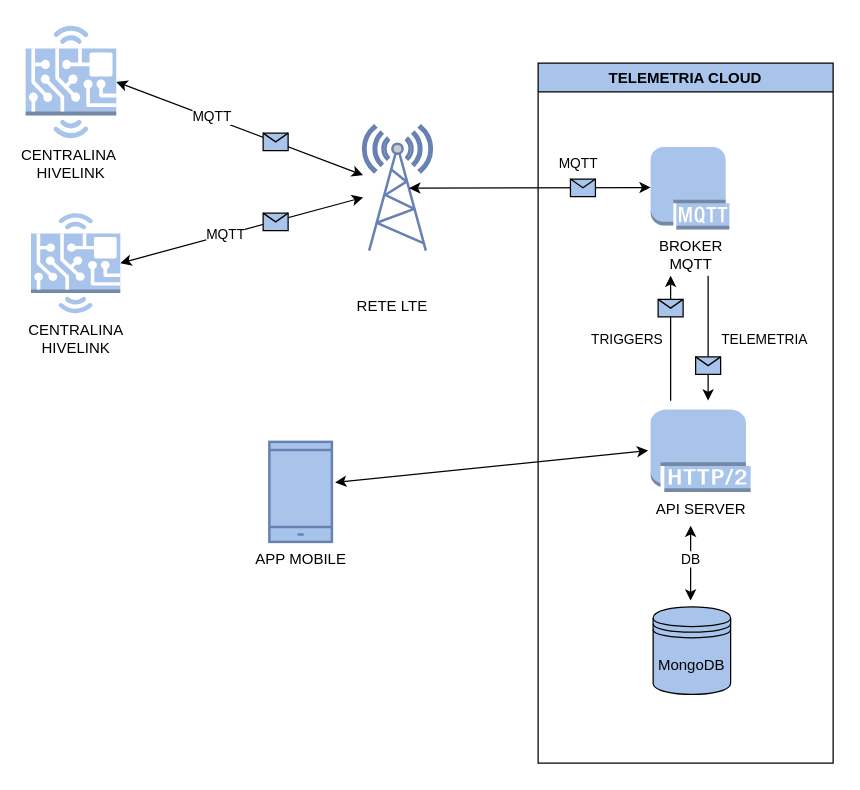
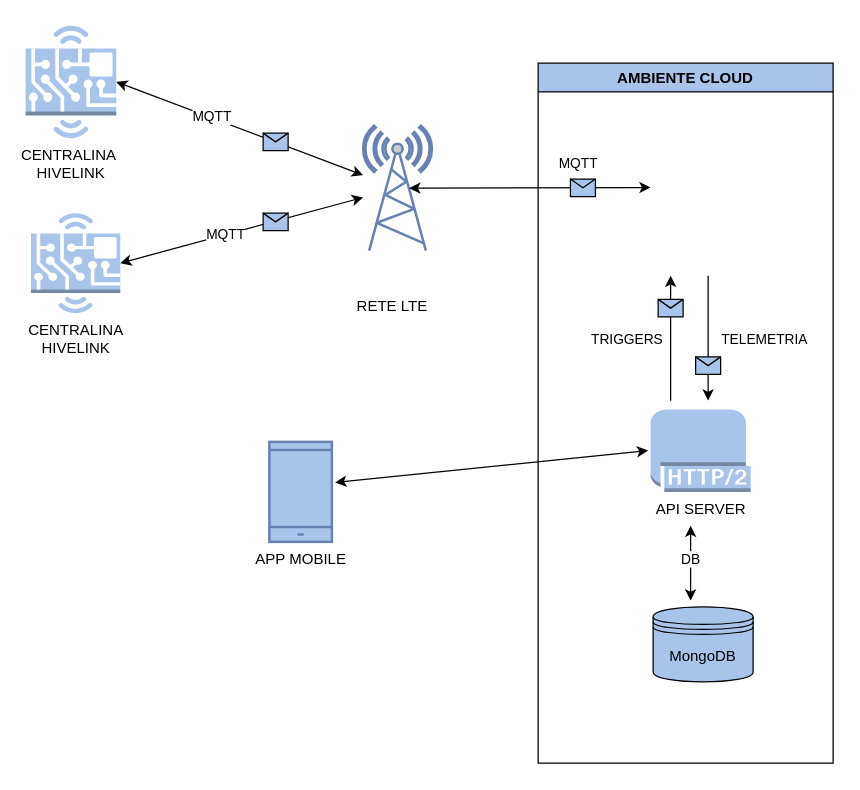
  <mxCell id="0" />
  <mxCell id="1" parent="0" />
  <mxCell id="2" value="" style="fontColor=#0066CC;verticalAlign=top;verticalLabelPosition=bottom;labelPosition=center;align=center;html=1;outlineConnect=0;fillColor=#CCCCCC;strokeColor=#6881B3;gradientColor=none;gradientDirection=north;strokeWidth=2;shape=mxgraph.networks.radio_tower;shadow=0;" vertex="1" parent="1"><mxGeometry x="290" y="100" width="55" height="100" as="geometry" /></mxCell>
  <mxCell id="3" value="RETE LTE" style="text;html=1;align=center;verticalAlign=middle;resizable=0;points=[];autosize=1;strokeColor=none;fillColor=none;shadow=0;sketch=0;" vertex="1" parent="1"><mxGeometry x="272.5" y="230" width="80" height="30" as="geometry" /></mxCell>
  <mxCell id="4" style="edgeStyle=none;rounded=0;orthogonalLoop=1;jettySize=auto;html=1;startArrow=classic;startFill=1;exitX=1;exitY=0.5;exitDx=0;exitDy=0;exitPerimeter=0;" edge="1" parent="1" source="8" target="2"><mxGeometry relative="1" as="geometry"><mxPoint x="100" y="70" as="sourcePoint" /></mxGeometry></mxCell>
  <mxCell id="5" value="MQTT" style="edgeLabel;html=1;align=center;verticalAlign=middle;resizable=0;points=[];" vertex="1" connectable="0" parent="4"><mxGeometry x="-0.237" y="1" relative="1" as="geometry"><mxPoint as="offset" /></mxGeometry></mxCell>
  <mxCell id="6" style="edgeStyle=none;rounded=0;orthogonalLoop=1;jettySize=auto;html=1;startArrow=classic;startFill=1;exitX=1;exitY=0.5;exitDx=0;exitDy=0;exitPerimeter=0;" edge="1" parent="1" source="9" target="2"><mxGeometry relative="1" as="geometry"><mxPoint x="100" y="200" as="sourcePoint" /></mxGeometry></mxCell>
  <mxCell id="7" value="MQTT&lt;br&gt;" style="edgeLabel;html=1;align=center;verticalAlign=middle;resizable=0;points=[];" vertex="1" connectable="0" parent="6"><mxGeometry x="-0.135" y="1" relative="1" as="geometry"><mxPoint as="offset" /></mxGeometry></mxCell>
  <mxCell id="8" value="CENTRALINA&amp;nbsp;&lt;br&gt;HIVELINK&lt;br&gt;" style="outlineConnect=0;dashed=0;verticalLabelPosition=bottom;verticalAlign=top;align=center;html=1;shape=mxgraph.aws3.hardware_board;fillColor=#A9C4EB;gradientColor=none;shadow=0;sketch=0;" vertex="1" parent="1"><mxGeometry x="20" y="20" width="72.5" height="90" as="geometry" /></mxCell>
  <mxCell id="9" value="CENTRALINA&lt;br&gt;HIVELINK&lt;br&gt;" style="outlineConnect=0;dashed=0;verticalLabelPosition=bottom;verticalAlign=top;align=center;html=1;shape=mxgraph.aws3.hardware_board;fillColor=#A9C4EB;gradientColor=none;shadow=0;sketch=0;" vertex="1" parent="1"><mxGeometry x="24.25" y="170" width="71.5" height="80" as="geometry" /></mxCell>
  <mxCell id="10" style="edgeStyle=none;rounded=0;orthogonalLoop=1;jettySize=auto;html=1;entryX=1;entryY=0.5;entryDx=0;entryDy=0;entryPerimeter=0;startArrow=classic;startFill=1;" edge="1" parent="1" source="9" target="9"><mxGeometry relative="1" as="geometry" /></mxCell>
- <mxCell id="11" value="TELEMETRIA CLOUD" style="swimlane;whiteSpace=wrap;html=1;shadow=0;sketch=0;fillColor=#A9C4EB;" vertex="1" parent="1"><mxGeometry x="430" y="50" width="236" height="560" as="geometry" /></mxCell>
+ <mxCell id="11" value="AMBIENTE CLOUD" style="swimlane;whiteSpace=wrap;html=1;shadow=0;sketch=0;fillColor=#A9C4EB;" vertex="1" parent="1"><mxGeometry x="430" y="50" width="236" height="560" as="geometry" /></mxCell>
  <mxCell id="12" style="edgeStyle=none;rounded=0;orthogonalLoop=1;jettySize=auto;html=1;startArrow=none;startFill=0;" edge="1" parent="11"><mxGeometry relative="1" as="geometry"><mxPoint x="136" y="170" as="sourcePoint" /><mxPoint x="136" y="270" as="targetPoint" /></mxGeometry></mxCell>
  <mxCell id="13" value="TELEMETRIA" style="edgeLabel;html=1;align=center;verticalAlign=middle;resizable=0;points=[];" vertex="1" connectable="0" parent="12"><mxGeometry x="0.066" y="-3" relative="1" as="geometry"><mxPoint x="47" y="-3" as="offset" /></mxGeometry></mxCell>
- <mxCell id="14" value="BROKER&lt;br&gt;MQTT&lt;br&gt;" style="outlineConnect=0;dashed=0;verticalLabelPosition=bottom;verticalAlign=top;align=center;html=1;shape=mxgraph.aws3.mqtt_protocol;fillColor=#A9C4EB;gradientColor=none;shadow=0;sketch=0;" vertex="1" parent="11"><mxGeometry x="90" y="67" width="63" height="66" as="geometry" /></mxCell>
  <mxCell id="15" style="edgeStyle=none;rounded=0;orthogonalLoop=1;jettySize=auto;html=1;startArrow=classic;startFill=1;endArrow=classic;endFill=1;" edge="1" parent="11"><mxGeometry relative="1" as="geometry"><mxPoint x="122" y="370" as="sourcePoint" /><mxPoint x="122" y="430" as="targetPoint" /></mxGeometry></mxCell>
  <mxCell id="16" value="DB" style="edgeLabel;html=1;align=center;verticalAlign=middle;resizable=0;points=[];" vertex="1" connectable="0" parent="15"><mxGeometry x="-0.12" y="-1" relative="1" as="geometry"><mxPoint as="offset" /></mxGeometry></mxCell>
  <mxCell id="17" value="API SERVER" style="outlineConnect=0;dashed=0;verticalLabelPosition=bottom;verticalAlign=top;align=center;html=1;shape=mxgraph.aws3.http_2_protocol;fillColor=#A9C4EB;gradientColor=none;shadow=0;sketch=0;" vertex="1" parent="11"><mxGeometry x="90" y="277" width="80" height="66" as="geometry" /></mxCell>
  <mxCell id="18" value="" style="endArrow=classic;html=1;rounded=0;exitX=0.67;exitY=0.5;exitDx=0;exitDy=0;exitPerimeter=0;startArrow=classic;startFill=1;" edge="1" parent="11" source="2"><mxGeometry relative="1" as="geometry"><mxPoint x="-10" y="99.5" as="sourcePoint" /><mxPoint x="90" y="99.5" as="targetPoint" /></mxGeometry></mxCell>
  <mxCell id="19" value="" style="shape=message;html=1;outlineConnect=0;shadow=0;sketch=0;fillColor=#A9C4EB;" vertex="1" parent="18"><mxGeometry width="20" height="14" relative="1" as="geometry"><mxPoint x="32" y="-7" as="offset" /></mxGeometry></mxCell>
  <mxCell id="20" value="MQTT" style="edgeLabel;html=1;align=center;verticalAlign=middle;resizable=0;points=[];" vertex="1" connectable="0" parent="18"><mxGeometry x="-0.597" relative="1" as="geometry"><mxPoint x="96" y="-20" as="offset" /></mxGeometry></mxCell>
  <mxCell id="21" style="edgeStyle=none;rounded=0;orthogonalLoop=1;jettySize=auto;html=1;startArrow=classic;startFill=1;endArrow=none;endFill=0;" edge="1" parent="11"><mxGeometry y="-20" relative="1" as="geometry"><mxPoint x="106" y="170.0" as="sourcePoint" /><mxPoint x="106" y="270" as="targetPoint" /><mxPoint as="offset" /></mxGeometry></mxCell>
  <mxCell id="22" value="TRIGGERS" style="edgeLabel;html=1;align=center;verticalAlign=middle;resizable=0;points=[];" vertex="1" connectable="0" parent="21"><mxGeometry x="0.199" y="-2" relative="1" as="geometry"><mxPoint x="-34" y="-10" as="offset" /></mxGeometry></mxCell>
- <mxCell id="23" value="MongoDB" style="shape=datastore;whiteSpace=wrap;html=1;shadow=0;sketch=0;fillColor=#A9C4EB;" vertex="1" parent="11"><mxGeometry x="92" y="435" width="62" height="70" as="geometry" /></mxCell>
+ <mxCell id="23" value="MongoDB" style="shape=datastore;whiteSpace=wrap;html=1;shadow=0;sketch=0;fillColor=#A9C4EB;" vertex="1" parent="11"><mxGeometry x="92" y="435" width="80" height="60" as="geometry" /></mxCell>
  <mxCell id="24" value="" style="shape=message;html=1;outlineConnect=0;shadow=0;sketch=0;fillColor=#A9C4EB;" vertex="1" parent="11"><mxGeometry x="96.001" y="189.0" width="20" height="14" as="geometry" /></mxCell>
  <mxCell id="25" value="" style="endArrow=classic;startArrow=classic;html=1;rounded=0;exitX=1.053;exitY=0.406;exitDx=0;exitDy=0;exitPerimeter=0;" edge="1" parent="11" source="26"><mxGeometry width="50" height="50" relative="1" as="geometry"><mxPoint x="38" y="360" as="sourcePoint" /><mxPoint x="88" y="310" as="targetPoint" /></mxGeometry></mxCell>
  <mxCell id="26" value="APP MOBILE&lt;br&gt;" style="html=1;verticalLabelPosition=bottom;align=center;labelBackgroundColor=#ffffff;verticalAlign=top;strokeWidth=2;strokeColor=#6881B3;shadow=0;dashed=0;shape=mxgraph.ios7.icons.smartphone;sketch=0;fillColor=#A9C4EB;" vertex="1" parent="1"><mxGeometry x="215" y="353" width="50" height="80" as="geometry" /></mxCell>
  <mxCell id="27" value="" style="shape=message;html=1;outlineConnect=0;shadow=0;sketch=0;fillColor=#A9C4EB;" vertex="1" parent="1"><mxGeometry x="556.001" y="285" width="20" height="14" as="geometry" /></mxCell>
  <mxCell id="28" value="" style="shape=message;html=1;outlineConnect=0;shadow=0;sketch=0;fillColor=#A9C4EB;" vertex="1" parent="1"><mxGeometry x="210.001" y="106" width="20" height="14" as="geometry" /></mxCell>
  <mxCell id="29" value="" style="shape=message;html=1;outlineConnect=0;shadow=0;sketch=0;fillColor=#A9C4EB;" vertex="1" parent="1"><mxGeometry x="210.001" y="170" width="20" height="14" as="geometry" /></mxCell>
